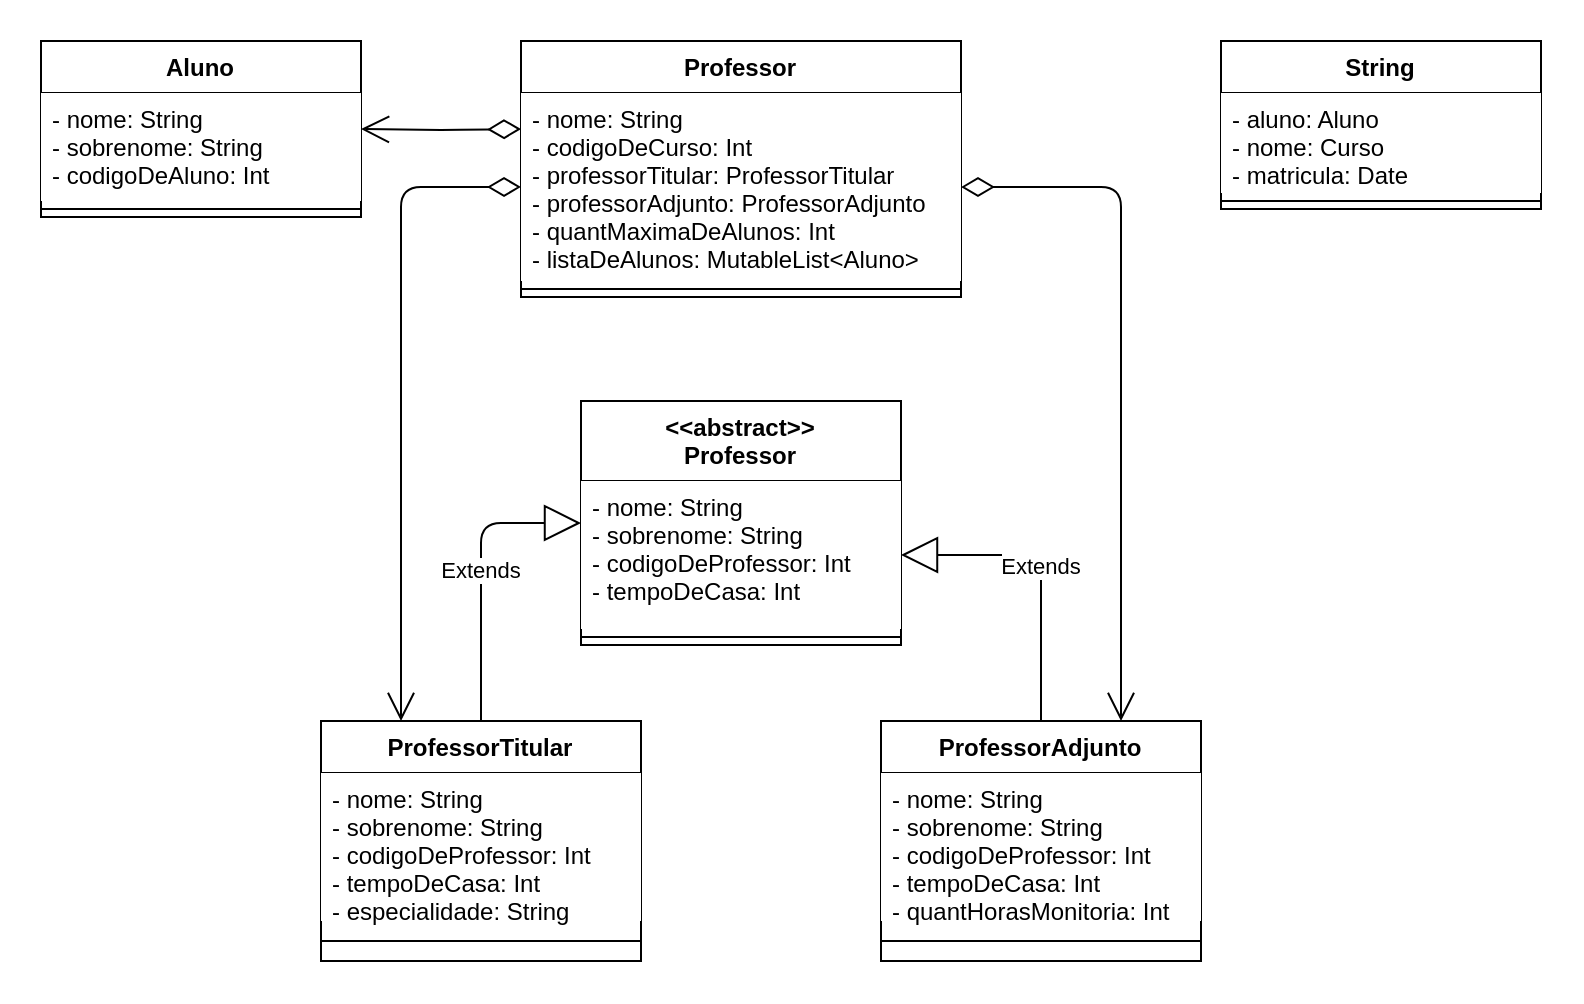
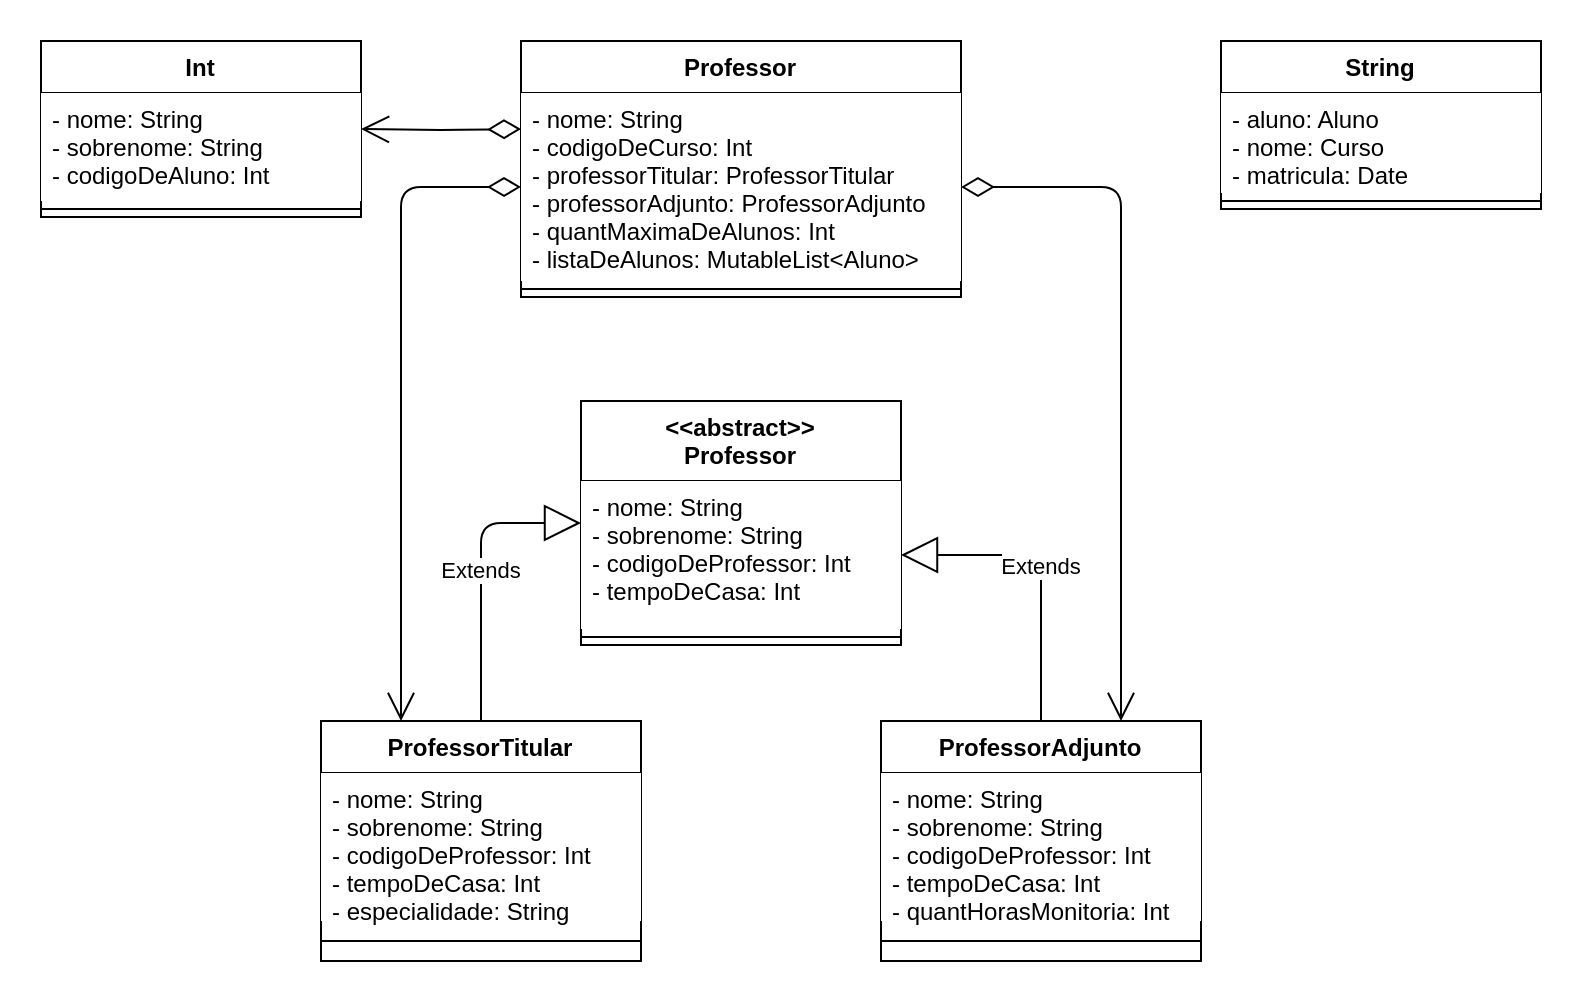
  <mxCell id="0" />
  <mxCell id="1" parent="0" />
  <mxCell id="2" value="&lt;&lt;abstract&gt;&gt;&#10;Professor" style="swimlane;fontStyle=1;align=center;verticalAlign=top;childLayout=stackLayout;horizontal=1;startSize=40;horizontalStack=0;resizeParent=1;resizeParentMax=0;resizeLast=0;collapsible=1;marginBottom=0;" parent="1" vertex="1"><mxGeometry x="290" y="200" width="160" height="122" as="geometry" /></mxCell>
  <mxCell id="3" value="- nome: String&#10;- sobrenome: String&#10;- codigoDeProfessor: Int&#10;- tempoDeCasa: Int" style="text;strokeColor=none;align=left;verticalAlign=top;spacingLeft=4;spacingRight=4;overflow=hidden;rotatable=0;points=[[0,0.5],[1,0.5]];portConstraint=eastwest;fillColor=#ffffff;" parent="2" vertex="1"><mxGeometry y="40" width="160" height="74" as="geometry" /></mxCell>
  <mxCell id="4" value="" style="line;strokeWidth=1;fillColor=none;align=left;verticalAlign=middle;spacingTop=-1;spacingLeft=3;spacingRight=3;rotatable=0;labelPosition=right;points=[];portConstraint=eastwest;" parent="2" vertex="1"><mxGeometry y="114" width="160" height="8" as="geometry" /></mxCell>
  <mxCell id="5" value="ProfessorTitular" style="swimlane;fontStyle=1;align=center;verticalAlign=top;childLayout=stackLayout;horizontal=1;startSize=26;horizontalStack=0;resizeParent=1;resizeParentMax=0;resizeLast=0;collapsible=1;marginBottom=0;" parent="1" vertex="1"><mxGeometry x="160" y="360" width="160" height="120" as="geometry" /></mxCell>
  <mxCell id="6" value="- nome: String&#10;- sobrenome: String&#10;- codigoDeProfessor: Int&#10;- tempoDeCasa: Int&#10;- especialidade: String" style="text;strokeColor=none;align=left;verticalAlign=top;spacingLeft=4;spacingRight=4;overflow=hidden;rotatable=0;points=[[0,0.5],[1,0.5]];portConstraint=eastwest;fillColor=#ffffff;" parent="5" vertex="1"><mxGeometry y="26" width="160" height="74" as="geometry" /></mxCell>
  <mxCell id="7" value="" style="line;strokeWidth=1;fillColor=none;align=left;verticalAlign=middle;spacingTop=-1;spacingLeft=3;spacingRight=3;rotatable=0;labelPosition=right;points=[];portConstraint=eastwest;" parent="5" vertex="1"><mxGeometry y="100" width="160" height="20" as="geometry" /></mxCell>
  <mxCell id="8" value="ProfessorAdjunto" style="swimlane;fontStyle=1;align=center;verticalAlign=top;childLayout=stackLayout;horizontal=1;startSize=26;horizontalStack=0;resizeParent=1;resizeParentMax=0;resizeLast=0;collapsible=1;marginBottom=0;" parent="1" vertex="1"><mxGeometry x="440" y="360" width="160" height="120" as="geometry" /></mxCell>
  <mxCell id="9" value="- nome: String&#10;- sobrenome: String&#10;- codigoDeProfessor: Int&#10;- tempoDeCasa: Int&#10;- quantHorasMonitoria: Int" style="text;strokeColor=none;align=left;verticalAlign=top;spacingLeft=4;spacingRight=4;overflow=hidden;rotatable=0;points=[[0,0.5],[1,0.5]];portConstraint=eastwest;fillColor=#ffffff;" parent="8" vertex="1"><mxGeometry y="26" width="160" height="74" as="geometry" /></mxCell>
  <mxCell id="10" value="" style="line;strokeWidth=1;fillColor=none;align=left;verticalAlign=middle;spacingTop=-1;spacingLeft=3;spacingRight=3;rotatable=0;labelPosition=right;points=[];portConstraint=eastwest;" parent="8" vertex="1"><mxGeometry y="100" width="160" height="20" as="geometry" /></mxCell>
  <mxCell id="11" value="Extends" style="endArrow=block;endSize=16;endFill=0;html=1;entryX=0;entryY=0.5;entryDx=0;entryDy=0;exitX=0.5;exitY=0;exitDx=0;exitDy=0;" parent="1" source="5" target="2" edge="1"><mxGeometry width="160" relative="1" as="geometry"><mxPoint x="200" y="340" as="sourcePoint" /><mxPoint x="360" y="340" as="targetPoint" /><Array as="points"><mxPoint x="240" y="261" /></Array></mxGeometry></mxCell>
  <mxCell id="12" value="Extends" style="endArrow=block;endSize=16;endFill=0;html=1;entryX=1;entryY=0.5;entryDx=0;entryDy=0;exitX=0.5;exitY=0;exitDx=0;exitDy=0;" parent="1" source="8" target="3" edge="1"><mxGeometry width="160" relative="1" as="geometry"><mxPoint x="480" y="310" as="sourcePoint" /><mxPoint x="640" y="310" as="targetPoint" /><Array as="points"><mxPoint x="520" y="277" /></Array></mxGeometry></mxCell>
  <mxCell id="13" value="Professor" style="swimlane;fontStyle=1;align=center;verticalAlign=top;childLayout=stackLayout;horizontal=1;startSize=26;horizontalStack=0;resizeParent=1;resizeParentMax=0;resizeLast=0;collapsible=1;marginBottom=0;" parent="1" vertex="1"><mxGeometry x="260" y="20" width="220" height="128" as="geometry" /></mxCell>
  <mxCell id="14" value="- nome: String&#10;- codigoDeCurso: Int&#10;- professorTitular: ProfessorTitular&#10;- professorAdjunto: ProfessorAdjunto&#10;- quantMaximaDeAlunos: Int&#10;- listaDeAlunos: MutableList&lt;Aluno&gt;&#10;" style="text;strokeColor=none;align=left;verticalAlign=top;spacingLeft=4;spacingRight=4;overflow=hidden;rotatable=0;points=[[0,0.5],[1,0.5]];portConstraint=eastwest;fillColor=#ffffff;" parent="13" vertex="1"><mxGeometry y="26" width="220" height="94" as="geometry" /></mxCell>
  <mxCell id="15" value="" style="line;strokeWidth=1;fillColor=none;align=left;verticalAlign=middle;spacingTop=-1;spacingLeft=3;spacingRight=3;rotatable=0;labelPosition=right;points=[];portConstraint=eastwest;" parent="13" vertex="1"><mxGeometry y="120" width="220" height="8" as="geometry" /></mxCell>
  <mxCell id="16" value="" style="endArrow=open;html=1;endSize=12;startArrow=diamondThin;startSize=14;startFill=0;edgeStyle=orthogonalEdgeStyle;align=left;verticalAlign=bottom;exitX=0;exitY=0.5;exitDx=0;exitDy=0;entryX=0.25;entryY=0;entryDx=0;entryDy=0;" parent="1" source="14" target="5" edge="1"><mxGeometry x="-0.821" y="-34" relative="1" as="geometry"><mxPoint x="80" y="270" as="sourcePoint" /><mxPoint x="240" y="270" as="targetPoint" /><mxPoint as="offset" /></mxGeometry></mxCell>
  <mxCell id="17" value="" style="endArrow=open;html=1;endSize=12;startArrow=diamondThin;startSize=14;startFill=0;edgeStyle=orthogonalEdgeStyle;align=left;verticalAlign=bottom;exitX=1;exitY=0.5;exitDx=0;exitDy=0;entryX=0.75;entryY=0;entryDx=0;entryDy=0;" parent="1" source="14" target="8" edge="1"><mxGeometry x="-0.832" y="34" relative="1" as="geometry"><mxPoint x="510" y="120" as="sourcePoint" /><mxPoint x="670" y="120" as="targetPoint" /><mxPoint as="offset" /></mxGeometry></mxCell>
  <mxCell id="18" value="" style="endArrow=open;html=1;endSize=12;startArrow=diamondThin;startSize=14;startFill=0;edgeStyle=orthogonalEdgeStyle;align=left;verticalAlign=bottom;entryX=1;entryY=0.5;entryDx=0;entryDy=0;" parent="1" target="19" edge="1"><mxGeometry x="-1" y="20" relative="1" as="geometry"><mxPoint x="260" y="64" as="sourcePoint" /><mxPoint x="300" y="-30" as="targetPoint" /><mxPoint as="offset" /></mxGeometry></mxCell>
- <mxCell id="19" value="Aluno" style="swimlane;fontStyle=1;align=center;verticalAlign=top;childLayout=stackLayout;horizontal=1;startSize=26;horizontalStack=0;resizeParent=1;resizeParentMax=0;resizeLast=0;collapsible=1;marginBottom=0;" parent="1" vertex="1"><mxGeometry x="20" y="20" width="160" height="88" as="geometry" /></mxCell>
+ <mxCell id="19" value="Int" style="swimlane;fontStyle=1;align=center;verticalAlign=top;childLayout=stackLayout;horizontal=1;startSize=26;horizontalStack=0;resizeParent=1;resizeParentMax=0;resizeLast=0;collapsible=1;marginBottom=0;" parent="1" vertex="1"><mxGeometry x="20" y="20" width="160" height="88" as="geometry" /></mxCell>
  <mxCell id="20" value="- nome: String&#10;- sobrenome: String&#10;- codigoDeAluno: Int" style="text;strokeColor=none;align=left;verticalAlign=top;spacingLeft=4;spacingRight=4;overflow=hidden;rotatable=0;points=[[0,0.5],[1,0.5]];portConstraint=eastwest;fillColor=#ffffff;" parent="19" vertex="1"><mxGeometry y="26" width="160" height="54" as="geometry" /></mxCell>
  <mxCell id="21" value="" style="line;strokeWidth=1;fillColor=none;align=left;verticalAlign=middle;spacingTop=-1;spacingLeft=3;spacingRight=3;rotatable=0;labelPosition=right;points=[];portConstraint=eastwest;" parent="19" vertex="1"><mxGeometry y="80" width="160" height="8" as="geometry" /></mxCell>
  <mxCell id="22" value="String" style="swimlane;fontStyle=1;align=center;verticalAlign=top;childLayout=stackLayout;horizontal=1;startSize=26;horizontalStack=0;resizeParent=1;resizeParentMax=0;resizeLast=0;collapsible=1;marginBottom=0;" parent="1" vertex="1"><mxGeometry x="610" y="20" width="160" height="84" as="geometry" /></mxCell>
  <mxCell id="23" value="- aluno: Aluno&#10;- nome: Curso&#10;- matricula: Date" style="text;strokeColor=none;align=left;verticalAlign=top;spacingLeft=4;spacingRight=4;overflow=hidden;rotatable=0;points=[[0,0.5],[1,0.5]];portConstraint=eastwest;fillColor=#ffffff;" parent="22" vertex="1"><mxGeometry y="26" width="160" height="50" as="geometry" /></mxCell>
  <mxCell id="24" value="" style="line;strokeWidth=1;fillColor=none;align=left;verticalAlign=middle;spacingTop=-1;spacingLeft=3;spacingRight=3;rotatable=0;labelPosition=right;points=[];portConstraint=eastwest;" parent="22" vertex="1"><mxGeometry y="76" width="160" height="8" as="geometry" /></mxCell>
